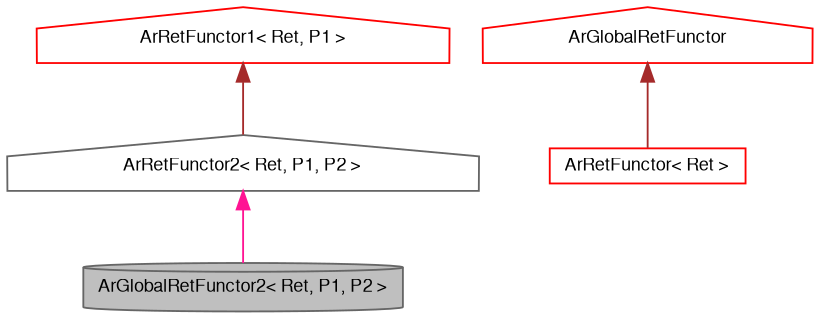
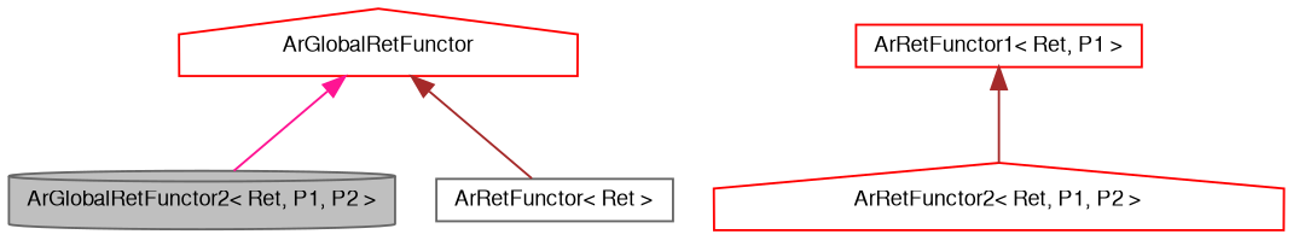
  digraph {
    node [color=gray40 fillcolor=white fontname=FreeSans fontsize=10 shape=house style=filled]
    edge [color=brown dir=back fontname=FreeSans fontsize=10 labelfontname=FreeSans labelfontsize=10 style=solid]
    n1 [fillcolor=grey75 fontcolor=black height=0.2 label="ArGlobalRetFunctor2\< Ret, P1, P2 \>" shape=cylinder width=0.4]
-   n2 [height=0.2 label="ArRetFunctor2\< Ret, P1, P2 \>" width=0.4]
-   n3 [color=red height=0.2 label="ArRetFunctor1\< Ret, P1 \>" width=0.4]
-   n4 [color=red height=0.2 label="ArRetFunctor\< Ret \>" shape=box width=0.4]
+   n2 [color=red height=0.2 label="ArRetFunctor2\< Ret, P1, P2 \>" width=0.4]
+   n3 [color=red height=0.2 label="ArRetFunctor1\< Ret, P1 \>" shape=box width=0.4]
+   n4 [height=0.2 label="ArRetFunctor\< Ret \>" shape=box width=0.4]
    n5 [color=red height=0.2 label=ArGlobalRetFunctor width=0.4]
-   n2 -> n1 [color=deeppink]
+   n5 -> n1 [color=deeppink]
    n3 -> n2
    n5 -> n4
  }
